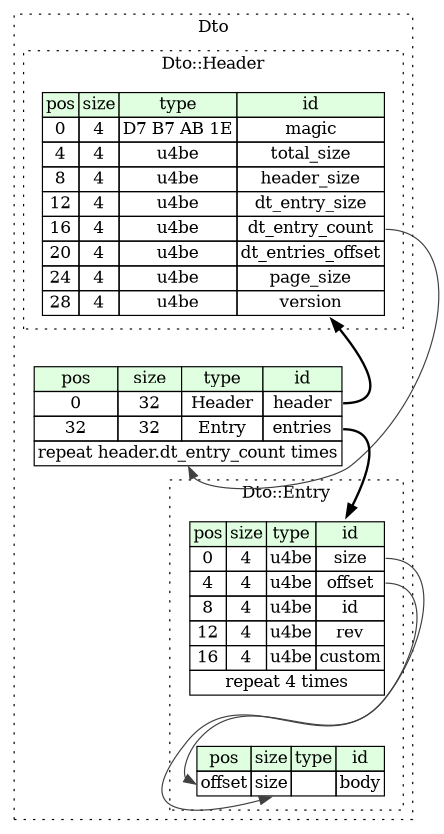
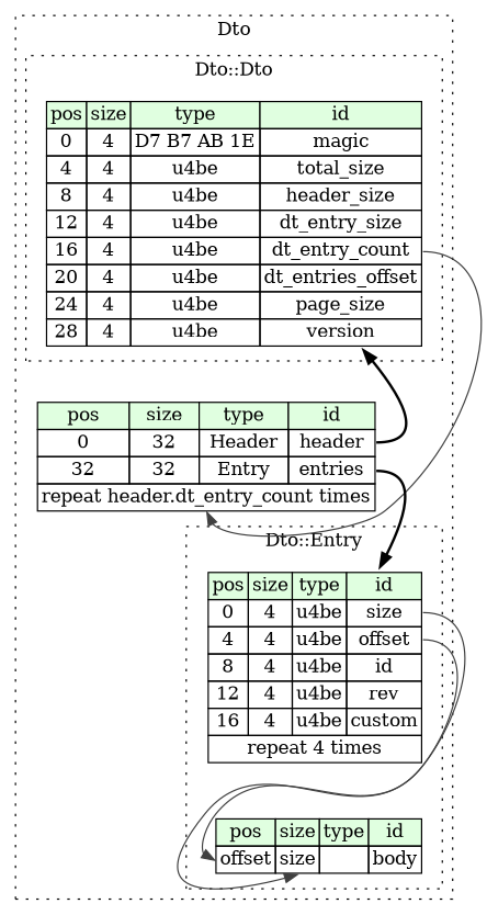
  digraph {
    rankdir=TB
    node [shape=plaintext]
    edge [color="#404040"]
    n1 [label=<<TABLE BORDER="0" CELLBORDER="1" CELLSPACING="0"> 				<TR><TD BGCOLOR="#E0FFE0">pos</TD><TD BGCOLOR="#E0FFE0">size</TD><TD BGCOLOR="#E0FFE0">type</TD><TD BGCOLOR="#E0FFE0">id</TD></TR> 				<TR><TD PORT="magic_pos">0</TD><TD PORT="magic_size">4</TD><TD>D7 B7 AB 1E</TD><TD PORT="magic_type">magic</TD></TR> 				<TR><TD PORT="total_size_pos">4</TD><TD PORT="total_size_size">4</TD><TD>u4be</TD><TD PORT="total_size_type">total_size</TD></TR> 				<TR><TD PORT="header_size_pos">8</TD><TD PORT="header_size_size">4</TD><TD>u4be</TD><TD PORT="header_size_type">header_size</TD></TR> 				<TR><TD PORT="dt_entry_size_pos">12</TD><TD PORT="dt_entry_size_size">4</TD><TD>u4be</TD><TD PORT="dt_entry_size_type">dt_entry_size</TD></TR> 				<TR><TD PORT="dt_entry_count_pos">16</TD><TD PORT="dt_entry_count_size">4</TD><TD>u4be</TD><TD PORT="dt_entry_count_type">dt_entry_count</TD></TR> 				<TR><TD PORT="dt_entries_offset_pos">20</TD><TD PORT="dt_entries_offset_size">4</TD><TD>u4be</TD><TD PORT="dt_entries_offset_type">dt_entries_offset</TD></TR> 				<TR><TD PORT="page_size_pos">24</TD><TD PORT="page_size_size">4</TD><TD>u4be</TD><TD PORT="page_size_type">page_size</TD></TR> 				<TR><TD PORT="version_pos">28</TD><TD PORT="version_size">4</TD><TD>u4be</TD><TD PORT="version_type">version</TD></TR> 			</TABLE>>]
    n2 [label=<<TABLE BORDER="0" CELLBORDER="1" CELLSPACING="0"> 				<TR><TD BGCOLOR="#E0FFE0">pos</TD><TD BGCOLOR="#E0FFE0">size</TD><TD BGCOLOR="#E0FFE0">type</TD><TD BGCOLOR="#E0FFE0">id</TD></TR> 				<TR><TD PORT="size_pos">0</TD><TD PORT="size_size">4</TD><TD>u4be</TD><TD PORT="size_type">size</TD></TR> 				<TR><TD PORT="offset_pos">4</TD><TD PORT="offset_size">4</TD><TD>u4be</TD><TD PORT="offset_type">offset</TD></TR> 				<TR><TD PORT="id_pos">8</TD><TD PORT="id_size">4</TD><TD>u4be</TD><TD PORT="id_type">id</TD></TR> 				<TR><TD PORT="rev_pos">12</TD><TD PORT="rev_size">4</TD><TD>u4be</TD><TD PORT="rev_type">rev</TD></TR> 				<TR><TD PORT="custom_pos">16</TD><TD PORT="custom_size">4</TD><TD>u4be</TD><TD PORT="custom_type">custom</TD></TR> 				<TR><TD COLSPAN="4" PORT="custom__repeat">repeat 4 times</TD></TR> 			</TABLE>>]
    n3 [label=<<TABLE BORDER="0" CELLBORDER="1" CELLSPACING="0"> 				<TR><TD BGCOLOR="#E0FFE0">pos</TD><TD BGCOLOR="#E0FFE0">size</TD><TD BGCOLOR="#E0FFE0">type</TD><TD BGCOLOR="#E0FFE0">id</TD></TR> 				<TR><TD PORT="body_pos">offset</TD><TD PORT="body_size">size</TD><TD></TD><TD PORT="body_type">body</TD></TR> 			</TABLE>>]
    n4 [label=<<TABLE BORDER="0" CELLBORDER="1" CELLSPACING="0"> 			<TR><TD BGCOLOR="#E0FFE0">pos</TD><TD BGCOLOR="#E0FFE0">size</TD><TD BGCOLOR="#E0FFE0">type</TD><TD BGCOLOR="#E0FFE0">id</TD></TR> 			<TR><TD PORT="header_pos">0</TD><TD PORT="header_size">32</TD><TD>Header</TD><TD PORT="header_type">header</TD></TR> 			<TR><TD PORT="entries_pos">32</TD><TD PORT="entries_size">32</TD><TD>Entry</TD><TD PORT="entries_type">entries</TD></TR> 			<TR><TD COLSPAN="4" PORT="entries__repeat">repeat header.dt_entry_count times</TD></TR> 		</TABLE>>]
    subgraph cluster_1 {
      label=Dto
      style=dotted
      n4
      subgraph cluster_2 {
-       label="Dto::Header"
+       label="Dto::Dto"
        style=dotted
        n1
      }
      subgraph cluster_3 {
        label="Dto::Entry"
        style=dotted
        n2
        n3
      }
    }
    n1 -> n4 [headport=entries__repeat tailport=dt_entry_count_type]
    n2 -> n3 [headport=body_pos tailport=offset_type]
    n2 -> n3 [headport=body_size tailport=size_type]
    n4 -> n1 [style=bold tailport=header_type color=""]
    n4 -> n2 [style=bold tailport=entries_type color=""]
  }
